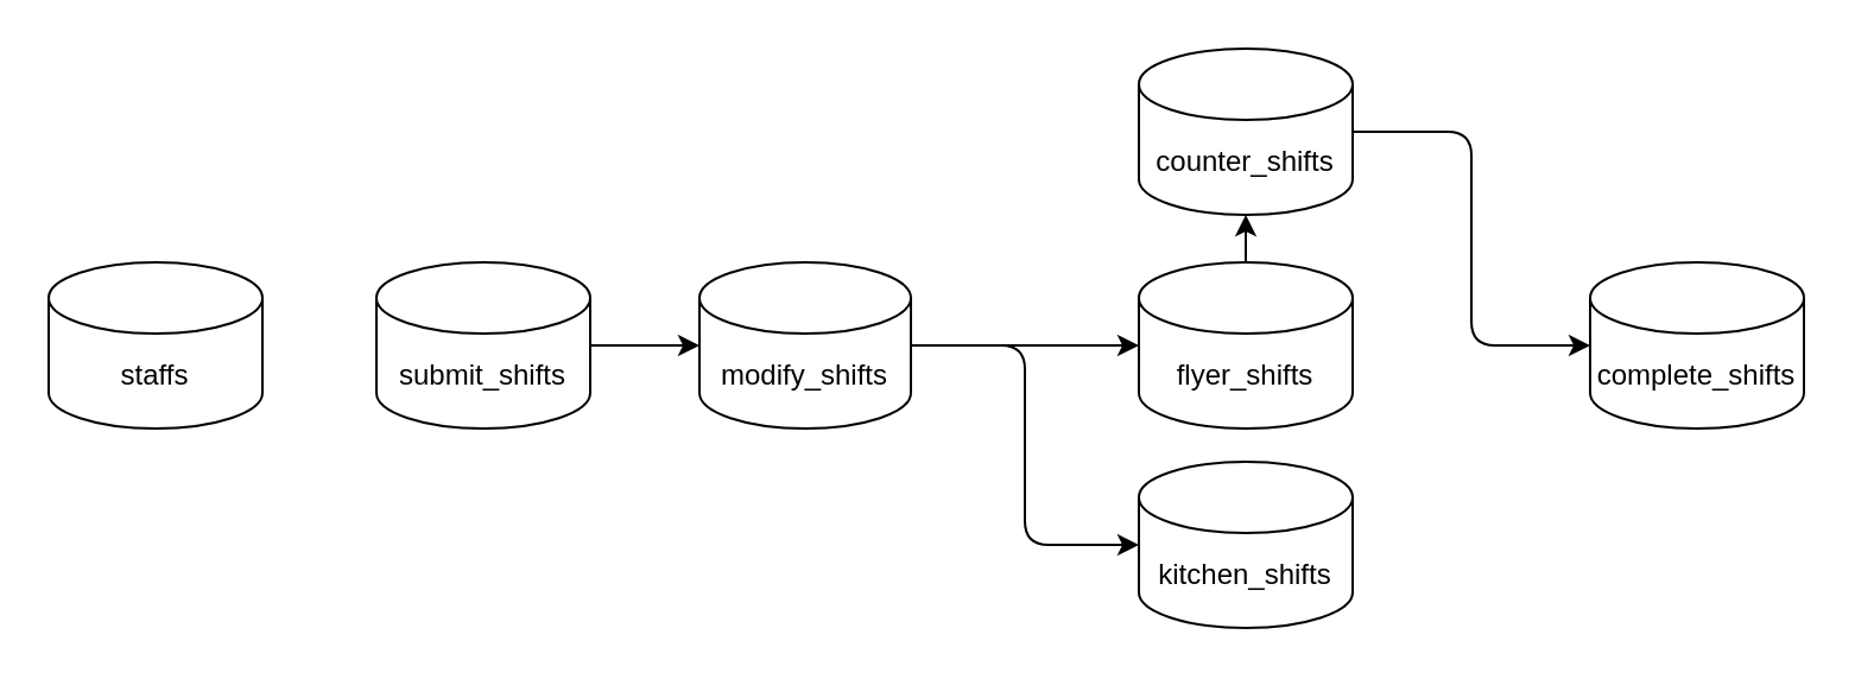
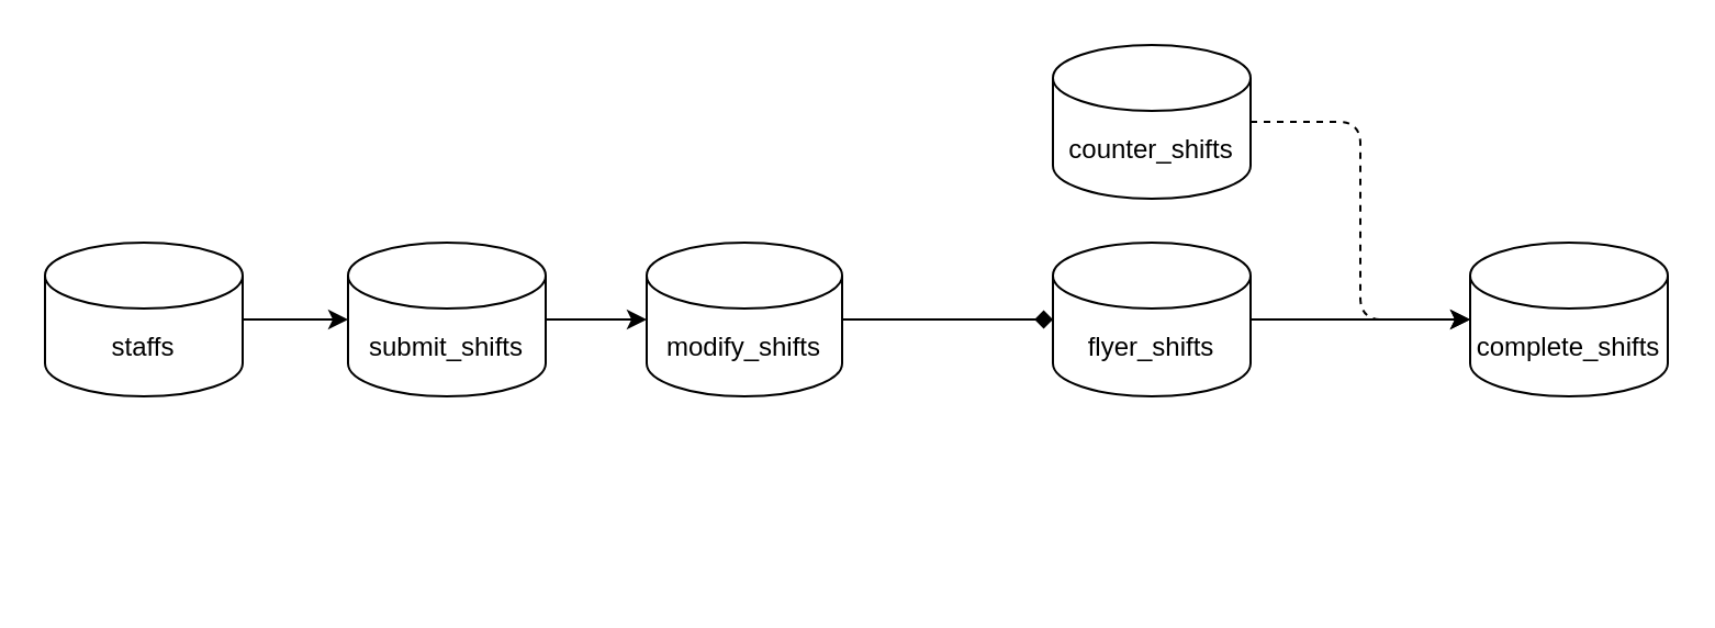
  <mxCell id="0" />
  <mxCell id="1" parent="0" />
+ <mxCell id="2" style="edgeStyle=orthogonalEdgeStyle;orthogonalLoop=1;jettySize=auto;html=1;exitX=1;exitY=0.5;exitDx=0;exitDy=0;exitPerimeter=0;entryX=0;entryY=0.5;entryDx=0;entryDy=0;entryPerimeter=0;" edge="1" parent="1" source="3" target="6"><mxGeometry relative="1" as="geometry"><mxPoint x="205" y="150" as="targetPoint" /><Array as="points" /></mxGeometry></mxCell>
  <mxCell id="3" value="staffs" style="shape=cylinder3;whiteSpace=wrap;html=1;boundedLbl=1;backgroundOutline=1;size=15;rounded=1;" vertex="1" parent="1"><mxGeometry x="20" y="110" width="90" height="70" as="geometry" /></mxCell>
- <mxCell id="4" style="edgeStyle=orthogonalEdgeStyle;orthogonalLoop=1;jettySize=auto;html=1;exitX=1;exitY=0.5;exitDx=0;exitDy=0;exitPerimeter=0;" edge="1" parent="1" source="14" target="11"><mxGeometry relative="1" as="geometry"><mxPoint x="399" y="150" as="sourcePoint" /><Array as="points"><mxPoint x="443" y="145" /><mxPoint x="443" y="145" /></Array></mxGeometry></mxCell>
+ <mxCell id="4" style="edgeStyle=orthogonalEdgeStyle;orthogonalLoop=1;jettySize=auto;html=1;exitX=1;exitY=0.5;exitDx=0;exitDy=0;exitPerimeter=0;endArrow=diamond;" edge="1" parent="1" source="14" target="11"><mxGeometry relative="1" as="geometry"><mxPoint x="399" y="150" as="sourcePoint" /><Array as="points"><mxPoint x="443" y="145" /><mxPoint x="443" y="145" /></Array></mxGeometry></mxCell>
  <mxCell id="5" style="edgeStyle=orthogonalEdgeStyle;curved=0;rounded=1;sketch=0;orthogonalLoop=1;jettySize=auto;html=1;exitX=1;exitY=0.5;exitDx=0;exitDy=0;exitPerimeter=0;entryX=0;entryY=0.5;entryDx=0;entryDy=0;entryPerimeter=0;" edge="1" parent="1" source="6" target="14"><mxGeometry relative="1" as="geometry" /></mxCell>
  <mxCell id="6" value="submit_shifts" style="shape=cylinder3;whiteSpace=wrap;html=1;boundedLbl=1;backgroundOutline=1;size=15;rounded=1;" vertex="1" parent="1"><mxGeometry x="158" y="110" width="90" height="70" as="geometry" /></mxCell>
  <mxCell id="7" value="complete_shifts" style="shape=cylinder3;whiteSpace=wrap;html=1;boundedLbl=1;backgroundOutline=1;size=15;rounded=1;" vertex="1" parent="1"><mxGeometry x="669" y="110" width="90" height="70" as="geometry" /></mxCell>
- <mxCell id="8" style="edgeStyle=orthogonalEdgeStyle;orthogonalLoop=1;jettySize=auto;html=1;entryX=0;entryY=0.5;entryDx=0;entryDy=0;entryPerimeter=0;" edge="1" parent="1" source="9" target="7"><mxGeometry relative="1" as="geometry"><mxPoint x="629" y="150" as="targetPoint" /><Array as="points"><mxPoint x="619" y="55" /><mxPoint x="619" y="145" /></Array></mxGeometry></mxCell>
+ <mxCell id="8" style="edgeStyle=orthogonalEdgeStyle;orthogonalLoop=1;jettySize=auto;html=1;entryX=0;entryY=0.5;entryDx=0;entryDy=0;entryPerimeter=0;dashed=1;" edge="1" parent="1" source="9" target="7"><mxGeometry relative="1" as="geometry"><mxPoint x="629" y="150" as="targetPoint" /><Array as="points"><mxPoint x="619" y="55" /><mxPoint x="619" y="145" /></Array></mxGeometry></mxCell>
  <mxCell id="9" value="counter_shifts" style="shape=cylinder3;whiteSpace=wrap;html=1;boundedLbl=1;backgroundOutline=1;size=15;rounded=1;" vertex="1" parent="1"><mxGeometry x="479" y="20" width="90" height="70" as="geometry" /></mxCell>
- <mxCell id="10" style="edgeStyle=orthogonalEdgeStyle;orthogonalLoop=1;jettySize=auto;html=1;" edge="1" parent="1" source="11" target="9"><mxGeometry relative="1" as="geometry" /></mxCell>
+ <mxCell id="10" style="edgeStyle=orthogonalEdgeStyle;orthogonalLoop=1;jettySize=auto;html=1;entryX=0;entryY=0.5;entryDx=0;entryDy=0;entryPerimeter=0;" edge="1" parent="1" source="11" target="7"><mxGeometry relative="1" as="geometry" /></mxCell>
  <mxCell id="11" value="flyer_shifts" style="shape=cylinder3;whiteSpace=wrap;html=1;boundedLbl=1;backgroundOutline=1;size=15;rounded=1;" vertex="1" parent="1"><mxGeometry x="479" y="110" width="90" height="70" as="geometry" /></mxCell>
- <mxCell id="12" value="kitchen_shifts" style="shape=cylinder3;whiteSpace=wrap;html=1;boundedLbl=1;backgroundOutline=1;size=15;rounded=1;" vertex="1" parent="1"><mxGeometry x="479" y="194" width="90" height="70" as="geometry" /></mxCell>
- <mxCell id="13" style="edgeStyle=orthogonalEdgeStyle;curved=0;rounded=1;sketch=0;orthogonalLoop=1;jettySize=auto;html=1;entryX=0;entryY=0.5;entryDx=0;entryDy=0;entryPerimeter=0;" edge="1" parent="1" source="14" target="12"><mxGeometry relative="1" as="geometry" /></mxCell>
  <mxCell id="14" value="modify_shifts" style="shape=cylinder3;whiteSpace=wrap;html=1;boundedLbl=1;backgroundOutline=1;size=15;rounded=1;" vertex="1" parent="1"><mxGeometry x="294" y="110" width="89" height="70" as="geometry" /></mxCell>
